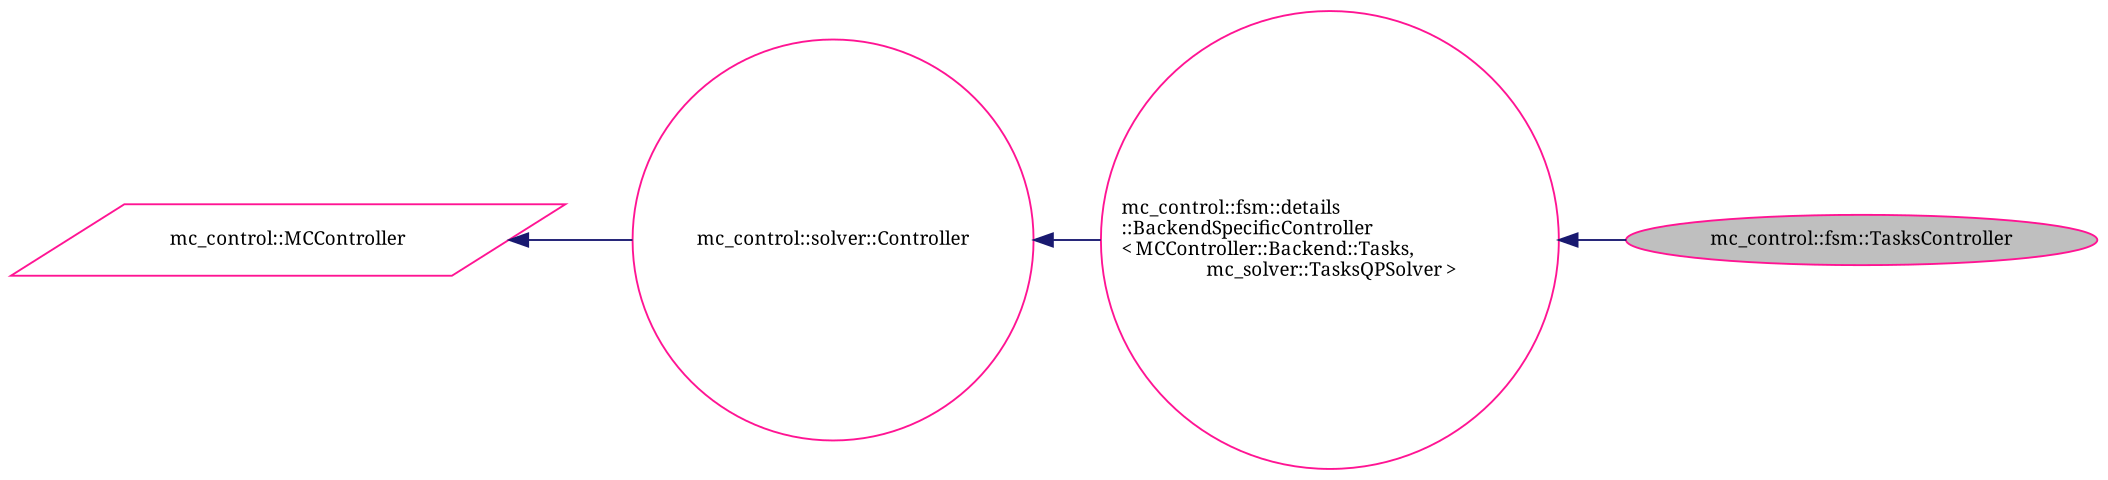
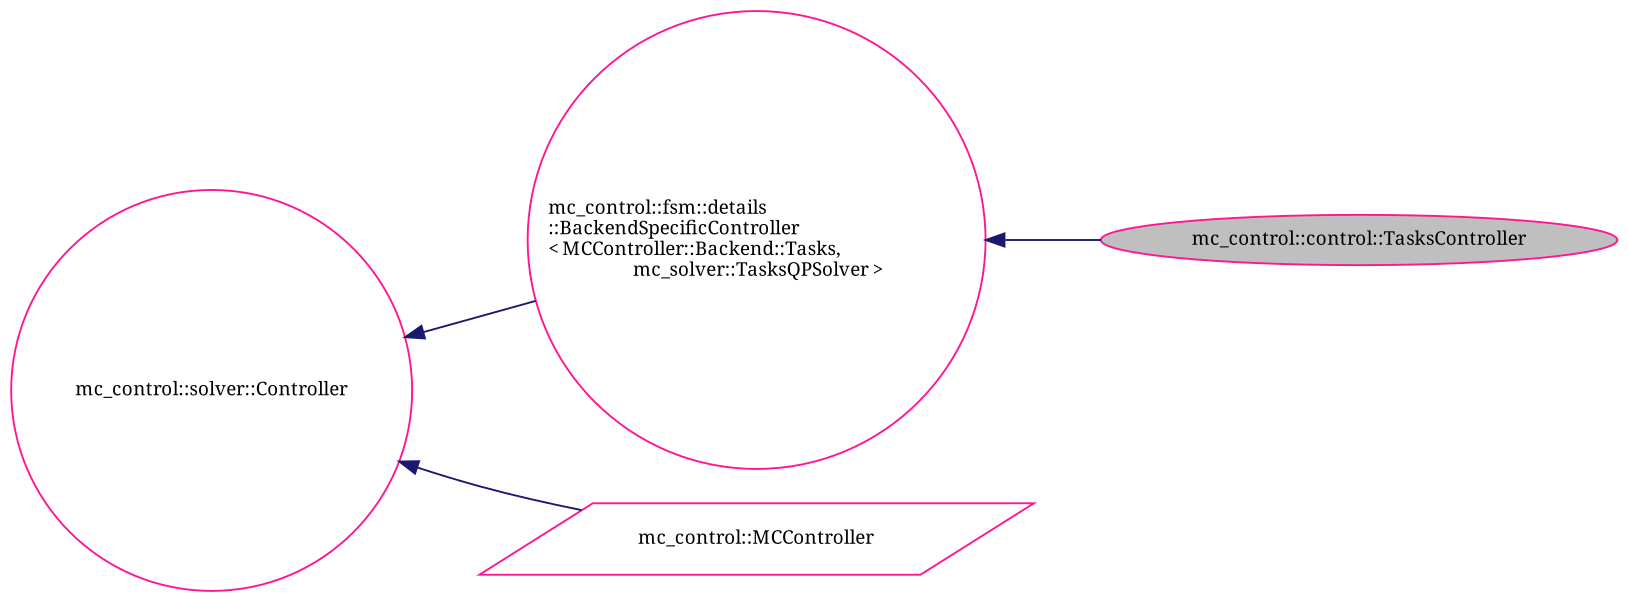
  digraph {
    fontname="Noto Serif"
    rankdir=LR
    node [color=deeppink fillcolor=white fontname="Noto Serif" fontsize=10 shape=circle style=filled]
    edge [color=midnightblue dir=back fontname="Noto Serif" fontsize=10 labelfontname=Helvetica labelfontsize=10 style=solid]
-   n1 [fillcolor=grey75 fontcolor=black height=0.2 label="mc_control::fsm::TasksController" shape=ellipse width=0.4]
+   n1 [fillcolor=grey75 fontcolor=black height=0.2 label="mc_control::control::TasksController" shape=ellipse width=0.4]
    n2 [height=0.2 label="mc_control::fsm::details\l::BackendSpecificController\l\< MCController::Backend::Tasks,\l mc_solver::TasksQPSolver \>" width=0.4]
    n3 [height=0.2 label="mc_control::solver::Controller" width=0.4]
    n4 [height=0.2 label="mc_control::MCController" shape=parallelogram width=0.4]
    n2 -> n1
    n3 -> n2
-   n4 -> n3
+   n3 -> n4
  }
